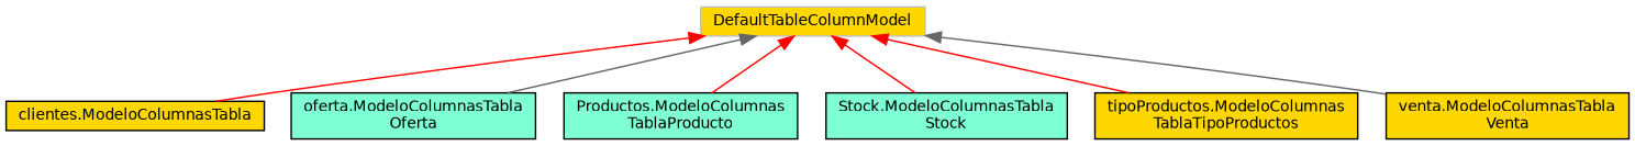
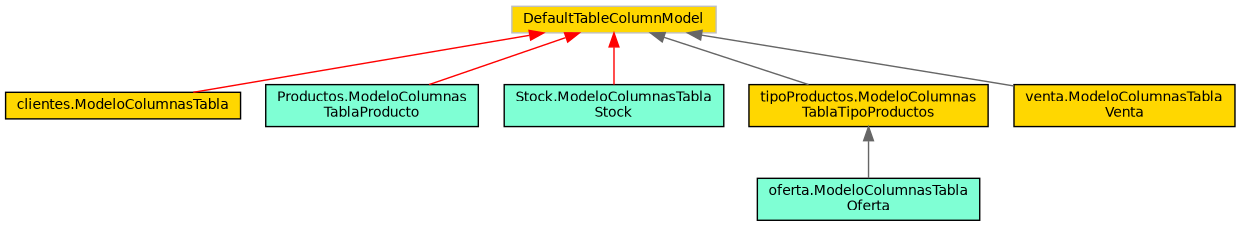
  digraph {
    rankdir=TB
    node [color=black fillcolor=gold fontname=Helvetica fontsize=10 shape=record style=filled]
    edge [color=red dir=back fontname=Helvetica fontsize=10 labelfontname=Helvetica labelfontsize=10 style=solid]
    n1 [color=grey75 height=0.2 label=DefaultTableColumnModel width=0.4]
    n2 [height=0.2 label="clientes.ModeloColumnasTabla" width=0.4]
    n3 [fillcolor=aquamarine height=0.2 label="oferta.ModeloColumnasTabla\lOferta" width=0.4]
    n4 [fillcolor=aquamarine height=0.2 label="Productos.ModeloColumnas\lTablaProducto" width=0.4]
    n5 [fillcolor=aquamarine height=0.2 label="Stock.ModeloColumnasTabla\lStock" width=0.4]
    n6 [height=0.2 label="tipoProductos.ModeloColumnas\lTablaTipoProductos" width=0.4]
    n7 [height=0.2 label="venta.ModeloColumnasTabla\lVenta" width=0.4]
    n1 -> n2
-   n1 -> n3 [color=gray40]
+   n6 -> n3 [color=gray40]
    n1 -> n4
    n1 -> n5
-   n1 -> n6
+   n1 -> n6 [color=gray40]
    n1 -> n7 [color=gray40]
  }
